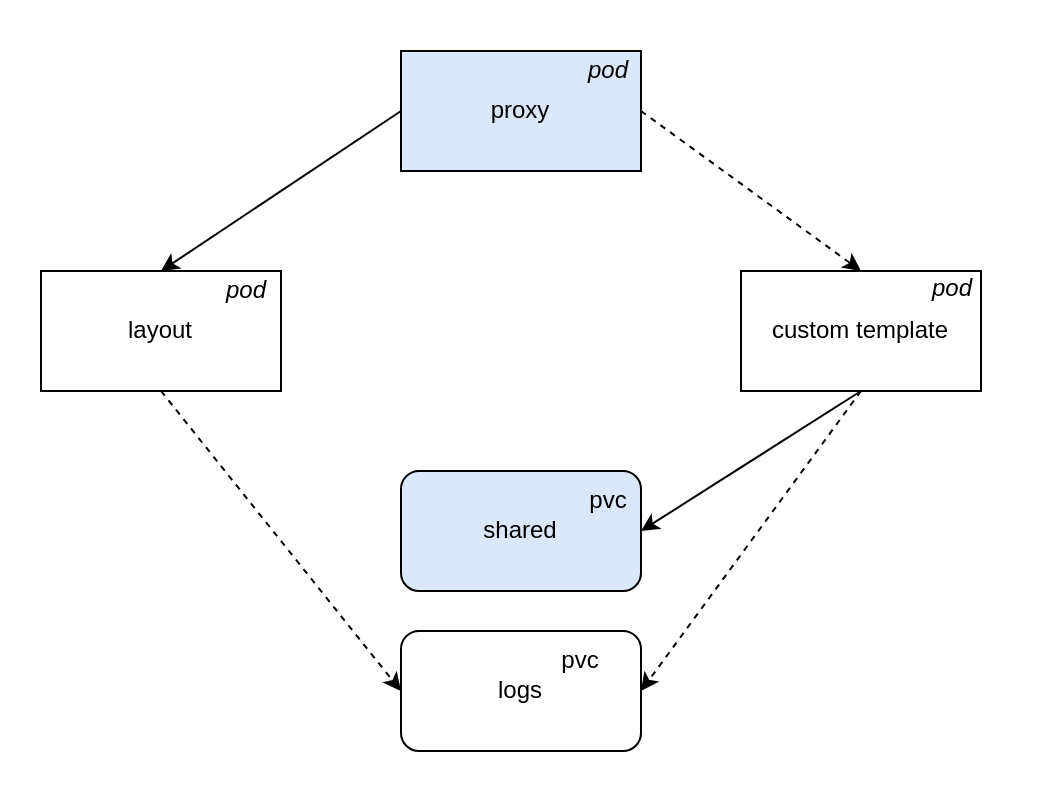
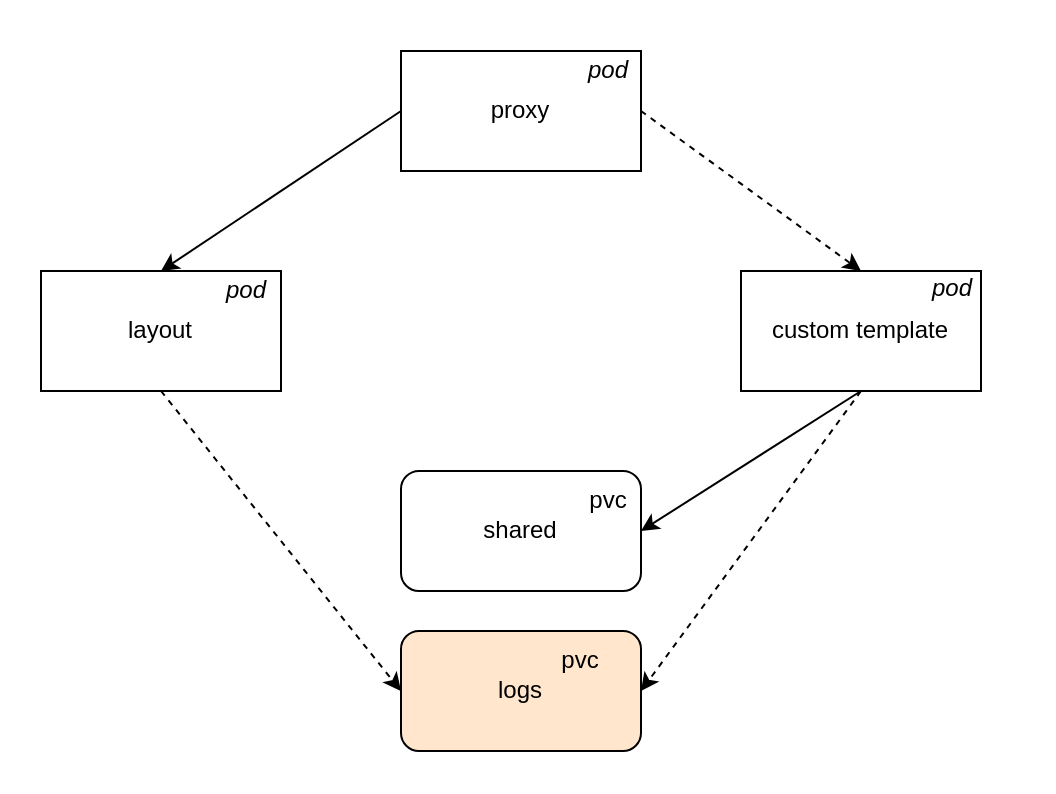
  <mxCell id="0" />
  <mxCell id="1" parent="0" />
- <mxCell id="2" value="logs" style="rounded=1;whiteSpace=wrap;html=1;" vertex="1" parent="1"><mxGeometry x="200" y="315" width="120" height="60" as="geometry" /></mxCell>
- <mxCell id="3" value="shared" style="rounded=1;whiteSpace=wrap;html=1;fillColor=#dae8fc;" vertex="1" parent="1"><mxGeometry x="200" y="235" width="120" height="60" as="geometry" /></mxCell>
+ <mxCell id="2" value="logs" style="rounded=1;whiteSpace=wrap;html=1;fillColor=#ffe6cc;" vertex="1" parent="1"><mxGeometry x="200" y="315" width="120" height="60" as="geometry" /></mxCell>
+ <mxCell id="3" value="shared" style="rounded=1;whiteSpace=wrap;html=1;" vertex="1" parent="1"><mxGeometry x="200" y="235" width="120" height="60" as="geometry" /></mxCell>
  <mxCell id="4" value="layout" style="rounded=0;whiteSpace=wrap;html=1;" vertex="1" parent="1"><mxGeometry x="20" y="135" width="120" height="60" as="geometry" /></mxCell>
  <mxCell id="5" value="custom template" style="rounded=0;whiteSpace=wrap;html=1;" vertex="1" parent="1"><mxGeometry x="370" y="135" width="120" height="60" as="geometry" /></mxCell>
- <mxCell id="6" value="proxy" style="rounded=0;whiteSpace=wrap;html=1;fillColor=#dae8fc;" vertex="1" parent="1"><mxGeometry x="200" y="25" width="120" height="60" as="geometry" /></mxCell>
+ <mxCell id="6" value="proxy" style="rounded=0;whiteSpace=wrap;html=1;" vertex="1" parent="1"><mxGeometry x="200" y="25" width="120" height="60" as="geometry" /></mxCell>
  <mxCell id="7" value="" style="endArrow=classic;html=1;rounded=0;exitX=0;exitY=0.5;exitDx=0;exitDy=0;entryX=0.5;entryY=0;entryDx=0;entryDy=0;" edge="1" parent="1" source="6" target="4"><mxGeometry width="50" height="50" relative="1" as="geometry"><mxPoint x="150" y="55" as="sourcePoint" /><mxPoint x="90" y="95" as="targetPoint" /></mxGeometry></mxCell>
  <mxCell id="8" value="" style="endArrow=classic;html=1;rounded=0;exitX=1;exitY=0.5;exitDx=0;exitDy=0;entryX=0.5;entryY=0;entryDx=0;entryDy=0;dashed=1;" edge="1" parent="1" source="6" target="5"><mxGeometry width="50" height="50" relative="1" as="geometry"><mxPoint x="230" y="470" as="sourcePoint" /><mxPoint x="370" y="515" as="targetPoint" /></mxGeometry></mxCell>
  <mxCell id="9" value="pod" style="text;html=1;align=center;verticalAlign=middle;whiteSpace=wrap;rounded=0;fontStyle=2" vertex="1" parent="1"><mxGeometry x="93" y="130" width="60" height="30" as="geometry" /></mxCell>
  <mxCell id="10" value="pod" style="text;html=1;align=center;verticalAlign=middle;whiteSpace=wrap;rounded=0;fontStyle=2" vertex="1" parent="1"><mxGeometry x="274" y="20" width="60" height="30" as="geometry" /></mxCell>
  <mxCell id="11" value="pod" style="text;html=1;align=center;verticalAlign=middle;whiteSpace=wrap;rounded=0;fontStyle=2" vertex="1" parent="1"><mxGeometry x="446" y="129" width="60" height="30" as="geometry" /></mxCell>
  <mxCell id="12" value="" style="endArrow=classic;html=1;rounded=0;exitX=0.5;exitY=1;exitDx=0;exitDy=0;entryX=0;entryY=0.5;entryDx=0;entryDy=0;dashed=1;" edge="1" parent="1" source="4" target="2"><mxGeometry width="50" height="50" relative="1" as="geometry"><mxPoint x="250" y="405" as="sourcePoint" /><mxPoint x="300" y="355" as="targetPoint" /></mxGeometry></mxCell>
  <mxCell id="13" value="" style="endArrow=classic;html=1;rounded=0;exitX=0.5;exitY=1;exitDx=0;exitDy=0;entryX=1;entryY=0.5;entryDx=0;entryDy=0;" edge="1" parent="1" source="5" target="3"><mxGeometry width="50" height="50" relative="1" as="geometry"><mxPoint x="420" y="470" as="sourcePoint" /><mxPoint x="170" y="515" as="targetPoint" /></mxGeometry></mxCell>
  <mxCell id="14" value="" style="endArrow=classic;html=1;rounded=0;exitX=0.5;exitY=1;exitDx=0;exitDy=0;entryX=1;entryY=0.5;entryDx=0;entryDy=0;dashed=1;" edge="1" parent="1" source="5" target="2"><mxGeometry width="50" height="50" relative="1" as="geometry"><mxPoint x="490" y="280" as="sourcePoint" /><mxPoint x="350" y="410" as="targetPoint" /></mxGeometry></mxCell>
  <mxCell id="15" value="pvc" style="text;html=1;align=center;verticalAlign=middle;whiteSpace=wrap;rounded=0;" vertex="1" parent="1"><mxGeometry x="274" y="235" width="60" height="30" as="geometry" /></mxCell>
  <mxCell id="16" value="pvc" style="text;html=1;align=center;verticalAlign=middle;whiteSpace=wrap;rounded=0;" vertex="1" parent="1"><mxGeometry x="260" y="315" width="60" height="30" as="geometry" /></mxCell>
